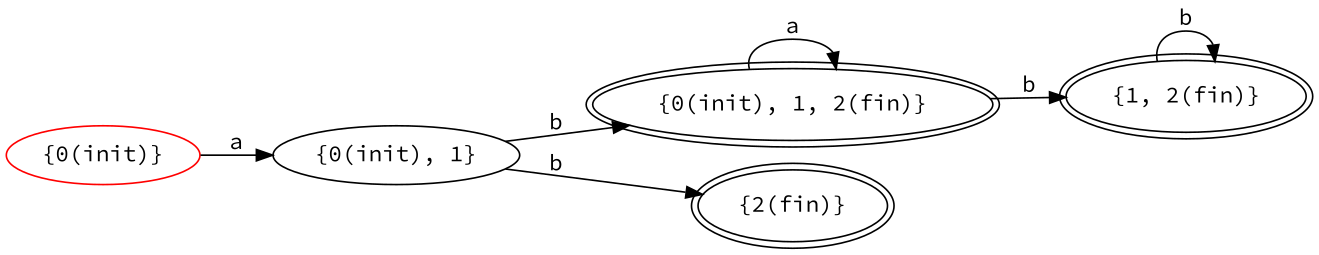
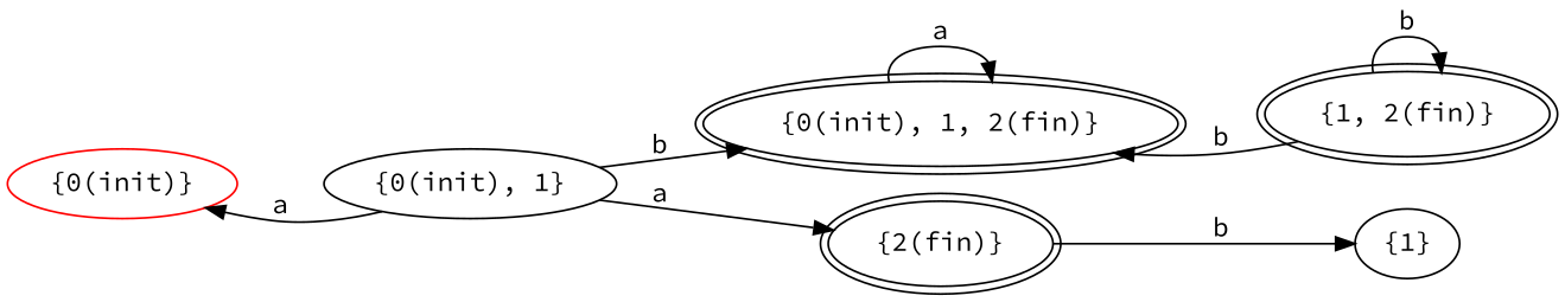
  digraph {
    fontname="Source Code Pro"
    rankdir=LR
    node [fontname="Source Code Pro"]
    edge [fontname="Source Code Pro"]
    n1 [color=red label="{0(init)}"]
    n2 [label="{0(init), 1}"]
    n3 [label="{0(init), 1, 2(fin)}" peripheries=2]
    n4 [label="{2(fin)}" peripheries=2]
    n5 [label="{1, 2(fin)}" peripheries=2]
-   n1 -> n2 [label=a]
+   n6 [label="{1}"]
+   n2 -> n1 [label=a]
    n2 -> n3 [label=b]
-   n2 -> n4 [label=b]
+   n2 -> n4 [label=a]
    n3 -> n3 [label=a]
-   n3 -> n5 [label=b]
+   n5 -> n3 [label=b]
+   n4 -> n6 [label=b]
    n5 -> n5 [label=b]
  }
